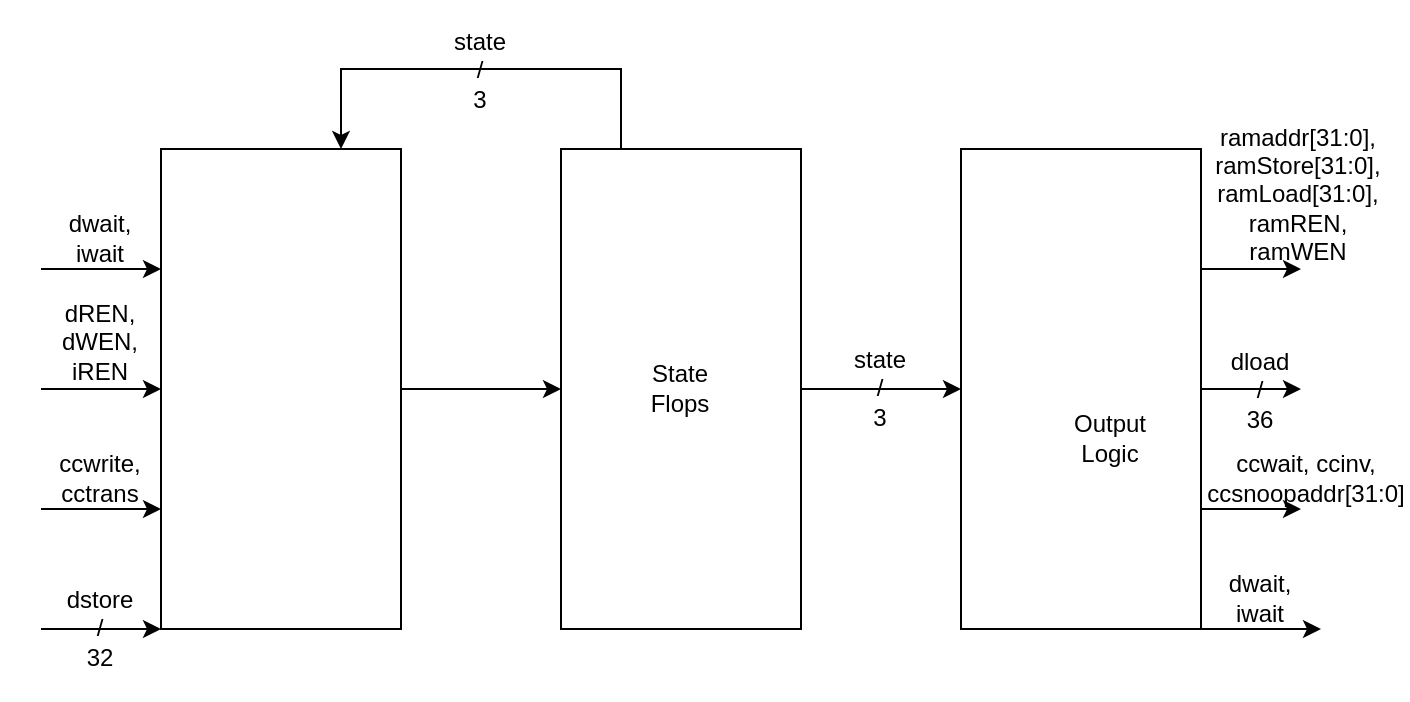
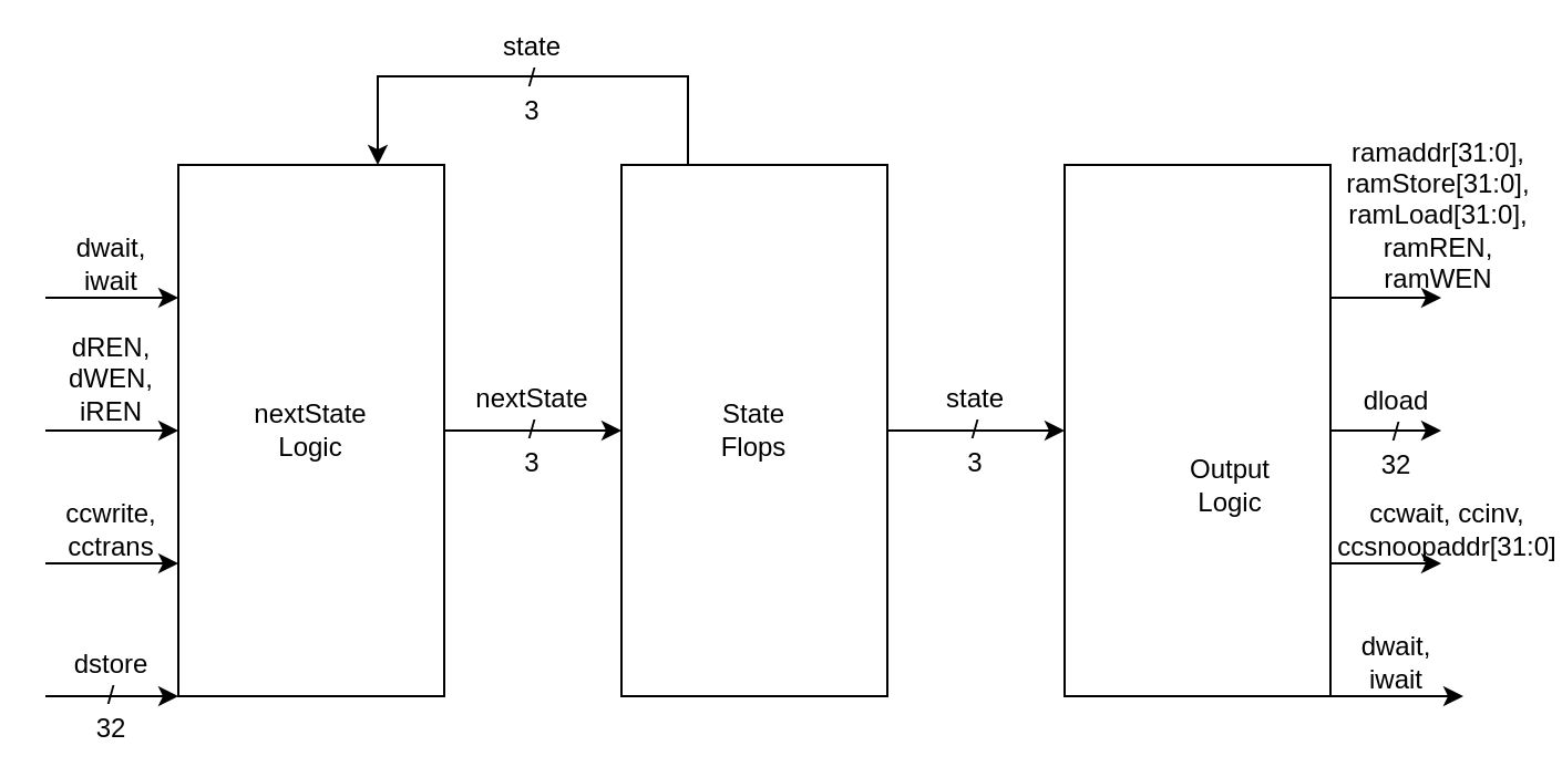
  <mxCell id="0" />
  <mxCell id="1" parent="0" />
  <mxCell id="2" value="" style="rounded=0;whiteSpace=wrap;html=1;" vertex="1" parent="1"><mxGeometry x="80" y="74" width="120" height="240" as="geometry" /></mxCell>
  <mxCell id="3" value="" style="rounded=0;whiteSpace=wrap;html=1;" vertex="1" parent="1"><mxGeometry x="280" y="74" width="120" height="240" as="geometry" /></mxCell>
  <mxCell id="4" value="" style="rounded=0;whiteSpace=wrap;html=1;" vertex="1" parent="1"><mxGeometry x="480" y="74" width="120" height="240" as="geometry" /></mxCell>
+ <mxCell id="5" value="nextState Logic" style="text;html=1;strokeColor=none;fillColor=none;align=center;verticalAlign=middle;whiteSpace=wrap;rounded=0;" vertex="1" parent="1"><mxGeometry x="110" y="179" width="60" height="30" as="geometry" /></mxCell>
  <mxCell id="6" value="State Flops" style="text;html=1;strokeColor=none;fillColor=none;align=center;verticalAlign=middle;whiteSpace=wrap;rounded=0;" vertex="1" parent="1"><mxGeometry x="310" y="179" width="60" height="30" as="geometry" /></mxCell>
  <mxCell id="7" value="Output Logic" style="text;html=1;strokeColor=none;fillColor=none;align=center;verticalAlign=middle;whiteSpace=wrap;rounded=0;" vertex="1" parent="1"><mxGeometry x="525" y="204" width="60" height="30" as="geometry" /></mxCell>
  <mxCell id="8" value="" style="endArrow=classic;html=1;rounded=0;exitX=1;exitY=0.5;exitDx=0;exitDy=0;entryX=0;entryY=0.5;entryDx=0;entryDy=0;" edge="1" parent="1" source="2" target="3"><mxGeometry width="50" height="50" relative="1" as="geometry"><mxPoint x="320" y="254" as="sourcePoint" /><mxPoint x="370" y="204" as="targetPoint" /></mxGeometry></mxCell>
+ <mxCell id="9" value="nextState&lt;br&gt;/&lt;br&gt;3" style="text;html=1;strokeColor=none;fillColor=none;align=center;verticalAlign=middle;whiteSpace=wrap;rounded=0;" vertex="1" parent="1"><mxGeometry x="210" y="179" width="60" height="30" as="geometry" /></mxCell>
  <mxCell id="10" value="" style="endArrow=classic;html=1;rounded=0;exitX=0.25;exitY=0;exitDx=0;exitDy=0;entryX=0.75;entryY=0;entryDx=0;entryDy=0;" edge="1" parent="1" source="3" target="2"><mxGeometry width="50" height="50" relative="1" as="geometry"><mxPoint x="320" y="254" as="sourcePoint" /><mxPoint x="370" y="204" as="targetPoint" /><Array as="points"><mxPoint x="310" y="34" /><mxPoint x="240" y="34" /><mxPoint x="170" y="34" /></Array></mxGeometry></mxCell>
  <mxCell id="11" value="state&lt;br&gt;/&lt;br&gt;3" style="text;html=1;strokeColor=none;fillColor=none;align=center;verticalAlign=middle;whiteSpace=wrap;rounded=0;" vertex="1" parent="1"><mxGeometry x="210" y="20" width="60" height="30" as="geometry" /></mxCell>
  <mxCell id="12" value="" style="endArrow=classic;html=1;rounded=0;entryX=0;entryY=0.25;entryDx=0;entryDy=0;" edge="1" parent="1" target="2"><mxGeometry width="50" height="50" relative="1" as="geometry"><mxPoint x="20" y="134" as="sourcePoint" /><mxPoint x="370" y="204" as="targetPoint" /></mxGeometry></mxCell>
  <mxCell id="13" value="dwait, iwait" style="text;html=1;strokeColor=none;fillColor=none;align=center;verticalAlign=middle;whiteSpace=wrap;rounded=0;" vertex="1" parent="1"><mxGeometry x="20" y="104" width="60" height="30" as="geometry" /></mxCell>
  <mxCell id="14" value="" style="endArrow=classic;html=1;rounded=0;entryX=0;entryY=0.5;entryDx=0;entryDy=0;" edge="1" parent="1" target="2"><mxGeometry width="50" height="50" relative="1" as="geometry"><mxPoint x="20" y="194" as="sourcePoint" /><mxPoint x="370" y="204" as="targetPoint" /></mxGeometry></mxCell>
  <mxCell id="15" value="dREN, dWEN, iREN" style="text;html=1;strokeColor=none;fillColor=none;align=center;verticalAlign=middle;whiteSpace=wrap;rounded=0;" vertex="1" parent="1"><mxGeometry x="20" y="156" width="60" height="30" as="geometry" /></mxCell>
  <mxCell id="16" value="" style="endArrow=classic;html=1;rounded=0;entryX=0;entryY=0.75;entryDx=0;entryDy=0;" edge="1" parent="1" target="2"><mxGeometry width="50" height="50" relative="1" as="geometry"><mxPoint x="20" y="254" as="sourcePoint" /><mxPoint x="370" y="204" as="targetPoint" /></mxGeometry></mxCell>
  <mxCell id="17" value="ccwrite, cctrans" style="text;html=1;strokeColor=none;fillColor=none;align=center;verticalAlign=middle;whiteSpace=wrap;rounded=0;" vertex="1" parent="1"><mxGeometry x="20" y="224" width="60" height="30" as="geometry" /></mxCell>
  <mxCell id="18" value="" style="endArrow=classic;html=1;rounded=0;exitX=1;exitY=0.5;exitDx=0;exitDy=0;entryX=0;entryY=0.5;entryDx=0;entryDy=0;" edge="1" parent="1" source="3" target="4"><mxGeometry width="50" height="50" relative="1" as="geometry"><mxPoint x="320" y="254" as="sourcePoint" /><mxPoint x="370" y="204" as="targetPoint" /></mxGeometry></mxCell>
  <mxCell id="19" value="state&lt;br&gt;/&lt;br&gt;3" style="text;html=1;strokeColor=none;fillColor=none;align=center;verticalAlign=middle;whiteSpace=wrap;rounded=0;" vertex="1" parent="1"><mxGeometry x="410" y="179" width="60" height="30" as="geometry" /></mxCell>
  <mxCell id="20" value="" style="endArrow=classic;html=1;rounded=0;exitX=1;exitY=0.75;exitDx=0;exitDy=0;" edge="1" parent="1" source="4"><mxGeometry width="50" height="50" relative="1" as="geometry"><mxPoint x="320" y="254" as="sourcePoint" /><mxPoint x="650" y="254" as="targetPoint" /></mxGeometry></mxCell>
  <mxCell id="21" value="ccwait, ccinv, ccsnoopaddr[31:0]" style="text;html=1;strokeColor=none;fillColor=none;align=center;verticalAlign=middle;whiteSpace=wrap;rounded=0;" vertex="1" parent="1"><mxGeometry x="623" y="224" width="60" height="30" as="geometry" /></mxCell>
  <mxCell id="22" value="" style="endArrow=classic;html=1;rounded=0;exitX=1;exitY=0.5;exitDx=0;exitDy=0;" edge="1" parent="1" source="4"><mxGeometry width="50" height="50" relative="1" as="geometry"><mxPoint x="320" y="254" as="sourcePoint" /><mxPoint x="650" y="194" as="targetPoint" /></mxGeometry></mxCell>
- <mxCell id="23" value="dload&lt;br&gt;/&lt;br&gt;36" style="text;html=1;strokeColor=none;fillColor=none;align=center;verticalAlign=middle;whiteSpace=wrap;rounded=0;" vertex="1" parent="1"><mxGeometry x="600" y="180" width="60" height="30" as="geometry" /></mxCell>
+ <mxCell id="23" value="dload&lt;br&gt;/&lt;br&gt;32" style="text;html=1;strokeColor=none;fillColor=none;align=center;verticalAlign=middle;whiteSpace=wrap;rounded=0;" vertex="1" parent="1"><mxGeometry x="600" y="180" width="60" height="30" as="geometry" /></mxCell>
  <mxCell id="24" value="" style="endArrow=classic;html=1;rounded=0;entryX=0;entryY=1;entryDx=0;entryDy=0;" edge="1" parent="1" target="2"><mxGeometry width="50" height="50" relative="1" as="geometry"><mxPoint x="20" y="314" as="sourcePoint" /><mxPoint x="370" y="204" as="targetPoint" /></mxGeometry></mxCell>
  <mxCell id="25" value="dstore&lt;br&gt;/&lt;br&gt;32" style="text;html=1;strokeColor=none;fillColor=none;align=center;verticalAlign=middle;whiteSpace=wrap;rounded=0;" vertex="1" parent="1"><mxGeometry x="20" y="299" width="60" height="30" as="geometry" /></mxCell>
  <mxCell id="26" value="" style="endArrow=classic;html=1;rounded=0;exitX=1;exitY=0.25;exitDx=0;exitDy=0;" edge="1" parent="1" source="4"><mxGeometry width="50" height="50" relative="1" as="geometry"><mxPoint x="320" y="254" as="sourcePoint" /><mxPoint x="650" y="134" as="targetPoint" /></mxGeometry></mxCell>
  <mxCell id="27" value="ramaddr[31:0], ramStore[31:0], ramLoad[31:0], ramREN, ramWEN" style="text;html=1;strokeColor=none;fillColor=none;align=center;verticalAlign=middle;whiteSpace=wrap;rounded=0;" vertex="1" parent="1"><mxGeometry x="619" y="82" width="60" height="30" as="geometry" /></mxCell>
  <mxCell id="28" value="" style="endArrow=classic;html=1;rounded=0;exitX=1;exitY=1;exitDx=0;exitDy=0;" edge="1" parent="1" source="4"><mxGeometry width="50" height="50" relative="1" as="geometry"><mxPoint x="320" y="254" as="sourcePoint" /><mxPoint x="660" y="314" as="targetPoint" /></mxGeometry></mxCell>
  <mxCell id="29" value="dwait, iwait" style="text;html=1;strokeColor=none;fillColor=none;align=center;verticalAlign=middle;whiteSpace=wrap;rounded=0;" vertex="1" parent="1"><mxGeometry x="600" y="284" width="60" height="30" as="geometry" /></mxCell>
